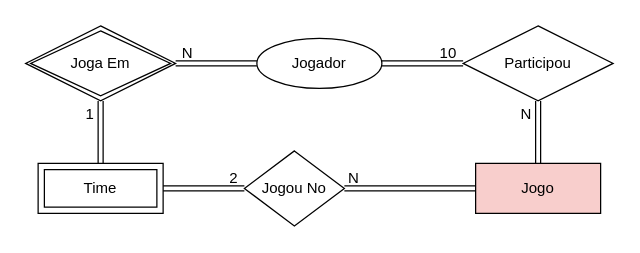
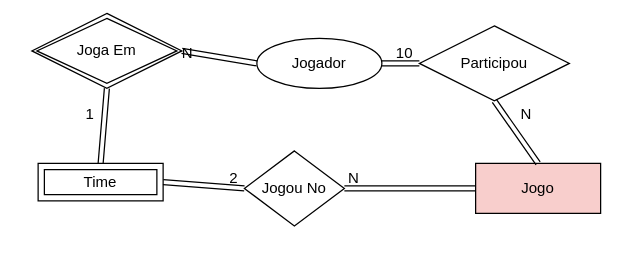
  <mxCell id="0" />
  <mxCell id="1" parent="0" />
  <mxCell id="2" value="Jogo" style="whiteSpace=wrap;html=1;align=center;fillColor=#f8cecc;" vertex="1" parent="1"><mxGeometry x="380" y="130" width="100" height="40" as="geometry" /></mxCell>
  <mxCell id="3" value="Jogador" style="ellipse;whiteSpace=wrap;html=1;align=center;" vertex="1" parent="1"><mxGeometry x="205" y="30" width="100" height="40" as="geometry" /></mxCell>
- <mxCell id="4" value="Time" style="shape=ext;margin=3;double=1;whiteSpace=wrap;html=1;align=center;" vertex="1" parent="1"><mxGeometry x="30" y="130" width="100" height="40" as="geometry" /></mxCell>
- <mxCell id="5" value="Joga Em" style="shape=rhombus;double=1;perimeter=rhombusPerimeter;whiteSpace=wrap;html=1;align=center;" vertex="1" parent="1"><mxGeometry x="20" y="20" width="120" height="60" as="geometry" /></mxCell>
+ <mxCell id="4" value="Time" style="shape=ext;margin=3;double=1;whiteSpace=wrap;html=1;align=center;" vertex="1" parent="1"><mxGeometry x="30" y="130" width="100" height="30" as="geometry" /></mxCell>
+ <mxCell id="5" value="Joga Em" style="shape=rhombus;double=1;perimeter=rhombusPerimeter;whiteSpace=wrap;html=1;align=center;" vertex="1" parent="1"><mxGeometry x="25" y="10" width="120" height="60" as="geometry" /></mxCell>
  <mxCell id="6" value="Jogou No" style="shape=rhombus;perimeter=rhombusPerimeter;whiteSpace=wrap;html=1;align=center;" vertex="1" parent="1"><mxGeometry x="195" y="120" width="80" height="60" as="geometry" /></mxCell>
  <mxCell id="7" value="" style="shape=link;html=1;rounded=0;exitX=0.5;exitY=1;exitDx=0;exitDy=0;entryX=0.5;entryY=0;entryDx=0;entryDy=0;" edge="1" parent="1" source="5" target="4"><mxGeometry relative="1" as="geometry"><mxPoint x="160" y="110" as="sourcePoint" /><mxPoint x="320" y="110" as="targetPoint" /></mxGeometry></mxCell>
  <mxCell id="8" value="1" style="resizable=0;html=1;whiteSpace=wrap;align=right;verticalAlign=bottom;" connectable="0" vertex="1" parent="7"><mxGeometry x="1" relative="1" as="geometry"><mxPoint x="-4" y="-31" as="offset" /></mxGeometry></mxCell>
  <mxCell id="9" value="" style="shape=link;html=1;rounded=0;exitX=1;exitY=0.5;exitDx=0;exitDy=0;entryX=0;entryY=0.5;entryDx=0;entryDy=0;" edge="1" parent="1" source="5" target="3"><mxGeometry relative="1" as="geometry"><mxPoint x="160" y="110" as="sourcePoint" /><mxPoint x="320" y="110" as="targetPoint" /></mxGeometry></mxCell>
  <mxCell id="10" value="N" style="resizable=0;html=1;whiteSpace=wrap;align=right;verticalAlign=bottom;" connectable="0" vertex="1" parent="9"><mxGeometry x="1" relative="1" as="geometry"><mxPoint x="-50" as="offset" /></mxGeometry></mxCell>
  <mxCell id="11" value="" style="shape=link;html=1;rounded=0;exitX=1;exitY=0.5;exitDx=0;exitDy=0;entryX=0;entryY=0.5;entryDx=0;entryDy=0;" edge="1" parent="1" source="4" target="6"><mxGeometry relative="1" as="geometry"><mxPoint x="200" y="120" as="sourcePoint" /><mxPoint x="360" y="120" as="targetPoint" /></mxGeometry></mxCell>
  <mxCell id="12" value="2" style="resizable=0;html=1;whiteSpace=wrap;align=right;verticalAlign=bottom;" connectable="0" vertex="1" parent="11"><mxGeometry x="1" relative="1" as="geometry"><mxPoint x="-4" as="offset" /></mxGeometry></mxCell>
  <mxCell id="13" value="" style="shape=link;html=1;rounded=0;entryX=1;entryY=0.5;entryDx=0;entryDy=0;exitX=0;exitY=0.5;exitDx=0;exitDy=0;" edge="1" parent="1" source="2" target="6"><mxGeometry relative="1" as="geometry"><mxPoint x="200" y="120" as="sourcePoint" /><mxPoint x="360" y="120" as="targetPoint" /></mxGeometry></mxCell>
  <mxCell id="14" value="N" style="resizable=0;html=1;whiteSpace=wrap;align=right;verticalAlign=bottom;" connectable="0" vertex="1" parent="13"><mxGeometry x="1" relative="1" as="geometry"><mxPoint x="13" as="offset" /></mxGeometry></mxCell>
  <mxCell id="15" value="" style="shape=link;html=1;rounded=0;exitX=1;exitY=0.5;exitDx=0;exitDy=0;" edge="1" parent="1" source="3" target="17"><mxGeometry relative="1" as="geometry"><mxPoint x="150" y="140" as="sourcePoint" /><mxPoint x="310" y="140" as="targetPoint" /></mxGeometry></mxCell>
  <mxCell id="16" value="10" style="resizable=0;html=1;whiteSpace=wrap;align=right;verticalAlign=bottom;" connectable="0" vertex="1" parent="15"><mxGeometry x="1" relative="1" as="geometry"><mxPoint x="-4" as="offset" /></mxGeometry></mxCell>
- <mxCell id="17" value="Participou" style="shape=rhombus;perimeter=rhombusPerimeter;whiteSpace=wrap;html=1;align=center;" vertex="1" parent="1"><mxGeometry x="370" y="20" width="120" height="60" as="geometry" /></mxCell>
+ <mxCell id="17" value="Participou" style="shape=rhombus;perimeter=rhombusPerimeter;whiteSpace=wrap;html=1;align=center;" vertex="1" parent="1"><mxGeometry x="335" y="20" width="120" height="60" as="geometry" /></mxCell>
  <mxCell id="18" value="" style="shape=link;html=1;rounded=0;exitX=0.5;exitY=1;exitDx=0;exitDy=0;" edge="1" parent="1" source="17"><mxGeometry relative="1" as="geometry"><mxPoint x="270" y="140" as="sourcePoint" /><mxPoint x="430" y="130" as="targetPoint" /></mxGeometry></mxCell>
  <mxCell id="19" value="N" style="resizable=0;html=1;whiteSpace=wrap;align=right;verticalAlign=bottom;" connectable="0" vertex="1" parent="18"><mxGeometry x="1" relative="1" as="geometry"><mxPoint x="-4" y="-31" as="offset" /></mxGeometry></mxCell>
